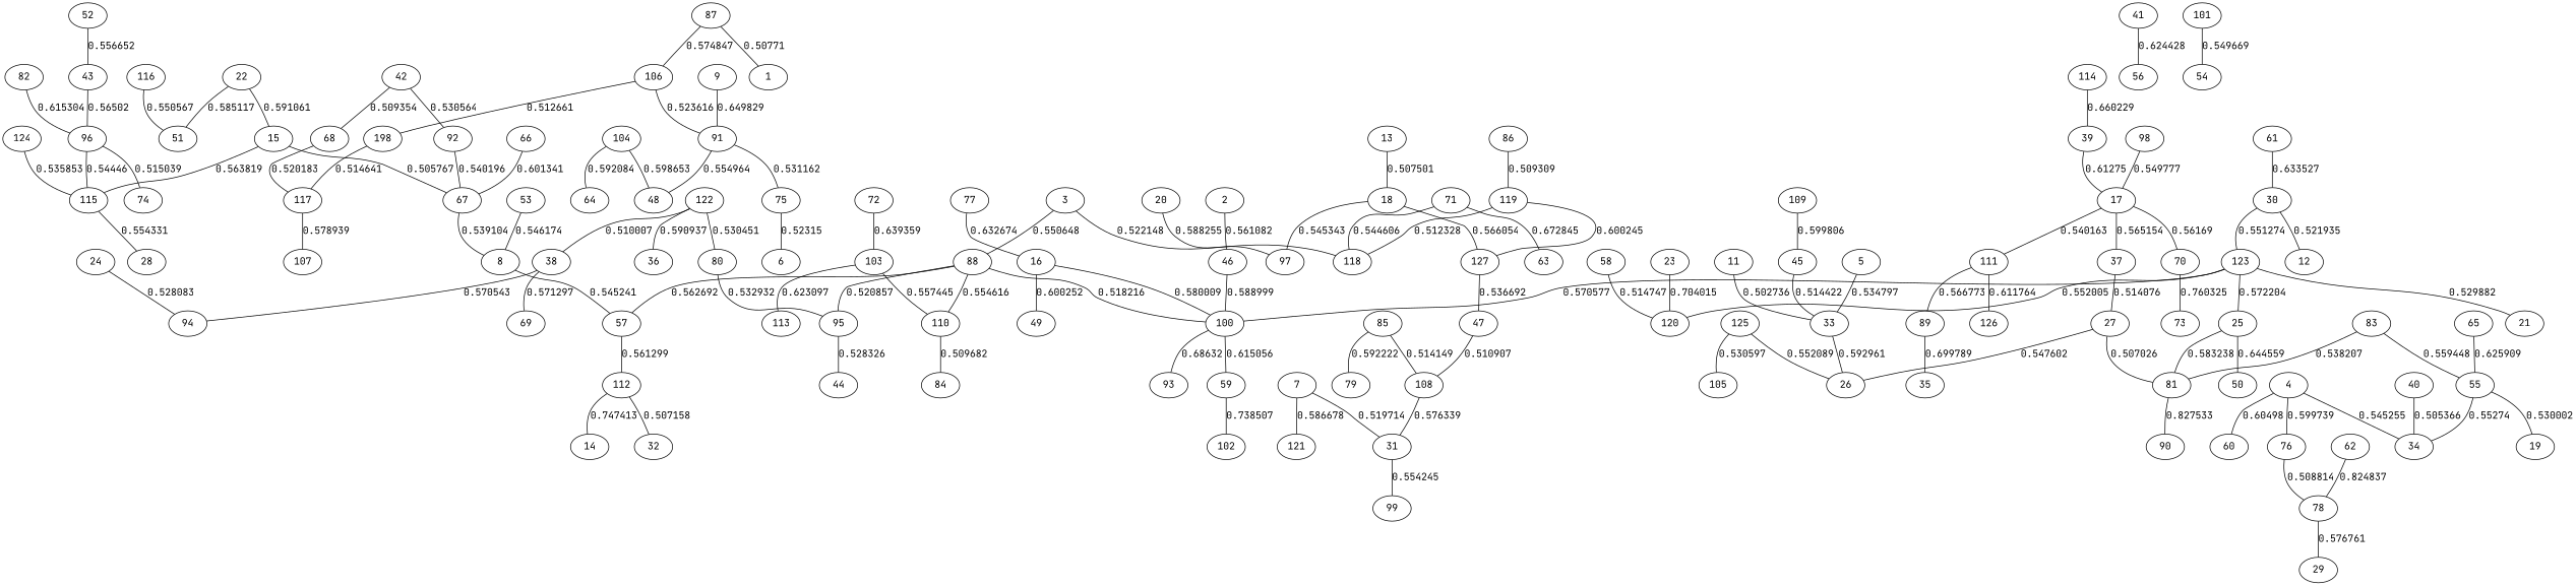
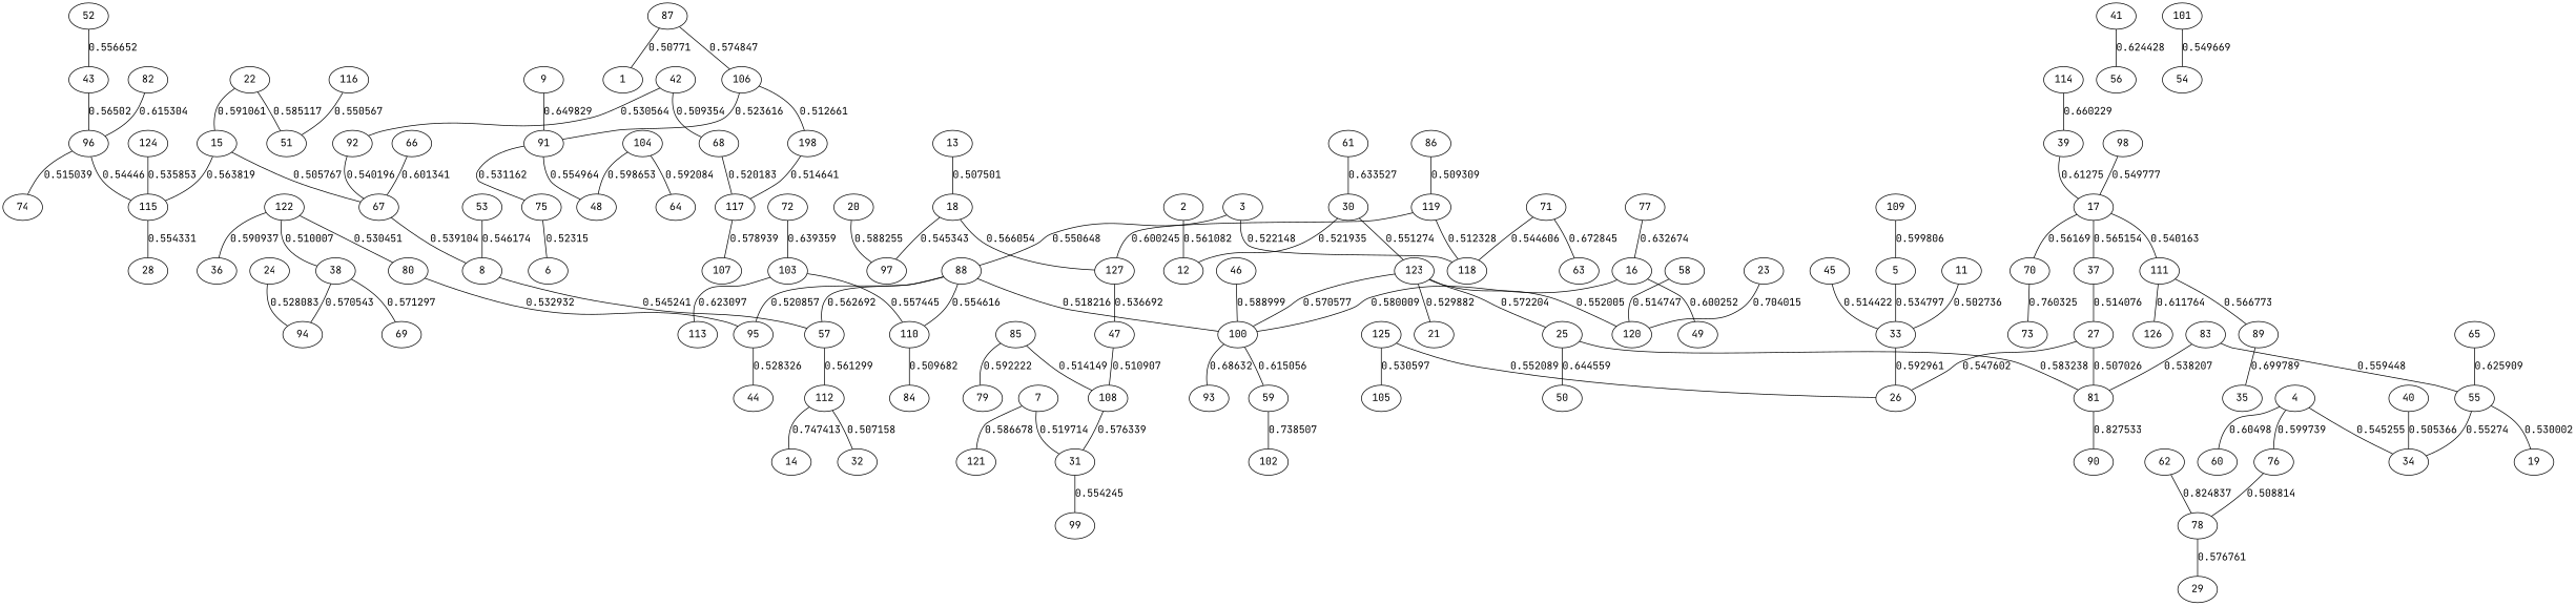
  graph {
    fontname="JetBrains Mono"
    node [fontname="JetBrains Mono"]
    edge [fontname="JetBrains Mono"]
    2
    12
    3
    88
    118
    57
    100
    95
    110
    112
    59
    93
    44
    84
    4
    34
    60
    76
    78
    29
    5
    33
    26
    7
    31
    121
    99
    8
    14
    32
    9
    91
    75
    48
    6
    119
    127
    47
    11
    13
    18
    97
    15
    67
    115
    28
    16
    49
    102
    17
    37
    70
    111
    27
    73
    89
    126
    81
    35
    108
    20
    22
    51
    23
    120
    24
    94
    25
    50
    90
    30
    123
    21
    38
    69
    39
    40
    41
    56
    42
    68
    92
    117
    107
    43
    96
    74
    45
    46
    52
    53
    55
    19
    58
    61
    62
    65
    66
    71
    63
    72
    103
    113
    77
    80
    82
    83
    85
    79
    86
    87
    1
    106
    n114 [label=198]
    98
    101
    54
    104
    64
    109
    114
    116
    122
    36
    124
    125
    105
-   2 -- 46 [label=0.561082]
+   2 -- 12 [label=0.561082]
    3 -- 88 [label=0.550648]
    3 -- 118 [label=0.522148]
    88 -- 57 [label=0.562692]
    88 -- 100 [label=0.518216]
    88 -- 95 [label=0.520857]
    88 -- 110 [label=0.554616]
    57 -- 112 [label=0.561299]
    100 -- 59 [label=0.615056]
    100 -- 93 [label=0.68632]
    95 -- 44 [label=0.528326]
    110 -- 84 [label=0.509682]
    112 -- 14 [label=0.747413]
    112 -- 32 [label=0.507158]
    59 -- 102 [label=0.738507]
    4 -- 34 [label=0.545255]
    4 -- 60 [label=0.60498]
    4 -- 76 [label=0.599739]
    76 -- 78 [label=0.508814]
    78 -- 29 [label=0.576761]
    5 -- 33 [label=0.534797]
    33 -- 26 [label=0.592961]
    7 -- 31 [label=0.519714]
    7 -- 121 [label=0.586678]
    31 -- 99 [label=0.554245]
    8 -- 57 [label=0.545241]
    9 -- 91 [label=0.649829]
    91 -- 75 [label=0.531162]
    91 -- 48 [label=0.554964]
    75 -- 6 [label=0.52315]
    119 -- 118 [label=0.512328]
    119 -- 127 [label=0.600245]
    127 -- 47 [label=0.536692]
    47 -- 108 [label=0.510907]
    11 -- 33 [label=0.502736]
    13 -- 18 [label=0.507501]
    18 -- 127 [label=0.566054]
    18 -- 97 [label=0.545343]
    15 -- 67 [label=0.505767]
    15 -- 115 [label=0.563819]
    67 -- 8 [label=0.539104]
    115 -- 28 [label=0.554331]
    16 -- 100 [label=0.580009]
    16 -- 49 [label=0.600252]
    17 -- 37 [label=0.565154]
    17 -- 70 [label=0.56169]
    17 -- 111 [label=0.540163]
    37 -- 27 [label=0.514076]
    70 -- 73 [label=0.760325]
    111 -- 89 [label=0.566773]
    111 -- 126 [label=0.611764]
    27 -- 26 [label=0.547602]
    27 -- 81 [label=0.507026]
    89 -- 35 [label=0.699789]
    81 -- 90 [label=0.827533]
    108 -- 31 [label=0.576339]
    20 -- 97 [label=0.588255]
    22 -- 15 [label=0.591061]
    22 -- 51 [label=0.585117]
    23 -- 120 [label=0.704015]
    24 -- 94 [label=0.528083]
    25 -- 81 [label=0.583238]
    25 -- 50 [label=0.644559]
    30 -- 12 [label=0.521935]
    30 -- 123 [label=0.551274]
    123 -- 100 [label=0.570577]
    123 -- 120 [label=0.552005]
    123 -- 25 [label=0.572204]
    123 -- 21 [label=0.529882]
    38 -- 94 [label=0.570543]
    38 -- 69 [label=0.571297]
    39 -- 17 [label=0.61275]
    40 -- 34 [label=0.505366]
    41 -- 56 [label=0.624428]
    42 -- 68 [label=0.509354]
    42 -- 92 [label=0.530564]
    68 -- 117 [label=0.520183]
    92 -- 67 [label=0.540196]
    117 -- 107 [label=0.578939]
    43 -- 96 [label=0.56502]
    96 -- 115 [label=0.54446]
    96 -- 74 [label=0.515039]
    45 -- 33 [label=0.514422]
    46 -- 100 [label=0.588999]
    52 -- 43 [label=0.556652]
    53 -- 8 [label=0.546174]
    55 -- 34 [label=0.55274]
    55 -- 19 [label=0.530002]
    58 -- 120 [label=0.514747]
    61 -- 30 [label=0.633527]
    62 -- 78 [label=0.824837]
    65 -- 55 [label=0.625909]
    66 -- 67 [label=0.601341]
    71 -- 118 [label=0.544606]
    71 -- 63 [label=0.672845]
    72 -- 103 [label=0.639359]
    103 -- 110 [label=0.557445]
    103 -- 113 [label=0.623097]
    77 -- 16 [label=0.632674]
    80 -- 95 [label=0.532932]
    82 -- 96 [label=0.615304]
    83 -- 81 [label=0.538207]
    83 -- 55 [label=0.559448]
    85 -- 108 [label=0.514149]
    85 -- 79 [label=0.592222]
    86 -- 119 [label=0.509309]
    87 -- 1 [label=0.50771]
    87 -- 106 [label=0.574847]
    106 -- 91 [label=0.523616]
    106 -- n114 [label=0.512661]
    n114 -- 117 [label=0.514641]
    98 -- 17 [label=0.549777]
    101 -- 54 [label=0.549669]
    104 -- 48 [label=0.598653]
    104 -- 64 [label=0.592084]
-   109 -- 45 [label=0.599806]
+   109 -- 5 [label=0.599806]
    114 -- 39 [label=0.660229]
    116 -- 51 [label=0.550567]
    122 -- 38 [label=0.510007]
    122 -- 80 [label=0.530451]
    122 -- 36 [label=0.590937]
    124 -- 115 [label=0.535853]
    125 -- 26 [label=0.552089]
    125 -- 105 [label=0.530597]
  }
